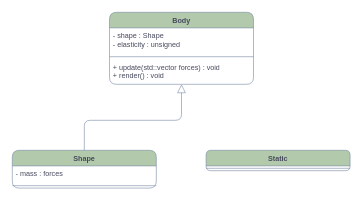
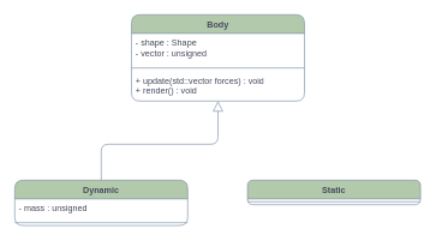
  <mxCell id="0" />
  <mxCell id="1" parent="0" />
  <mxCell id="2" style="edgeStyle=orthogonalEdgeStyle;rounded=1;orthogonalLoop=1;jettySize=auto;html=1;strokeColor=#788AA3;fontColor=#46495D;fillColor=#B2C9AB;endArrow=block;endFill=0;strokeWidth=1;endSize=12;startSize=6;" edge="1" parent="1" source="3" target="8"><mxGeometry relative="1" as="geometry" /></mxCell>
- <mxCell id="3" value="Shape" style="swimlane;fontStyle=1;align=center;verticalAlign=top;childLayout=stackLayout;horizontal=1;startSize=26;horizontalStack=0;resizeParent=1;resizeParentMax=0;resizeLast=0;collapsible=1;marginBottom=0;whiteSpace=wrap;html=1;rounded=1;strokeColor=#788AA3;fontColor=#46495D;fillColor=#B2C9AB;" vertex="1" parent="1"><mxGeometry x="20" y="250" width="240" height="63" as="geometry" /></mxCell>
- <mxCell id="4" value="- mass : forces&lt;div&gt;&lt;br&gt;&lt;/div&gt;" style="text;strokeColor=none;fillColor=none;align=left;verticalAlign=top;spacingLeft=4;spacingRight=4;overflow=hidden;rotatable=0;points=[[0,0.5],[1,0.5]];portConstraint=eastwest;whiteSpace=wrap;html=1;fontColor=#46495D;" vertex="1" parent="3"><mxGeometry y="26" width="240" height="29" as="geometry" /></mxCell>
+ <mxCell id="3" value="Dynamic" style="swimlane;fontStyle=1;align=center;verticalAlign=top;childLayout=stackLayout;horizontal=1;startSize=26;horizontalStack=0;resizeParent=1;resizeParentMax=0;resizeLast=0;collapsible=1;marginBottom=0;whiteSpace=wrap;html=1;rounded=1;strokeColor=#788AA3;fontColor=#46495D;fillColor=#B2C9AB;" vertex="1" parent="1"><mxGeometry x="20" y="250" width="240" height="63" as="geometry" /></mxCell>
+ <mxCell id="4" value="- mass : unsigned&lt;div&gt;&lt;br&gt;&lt;/div&gt;" style="text;strokeColor=none;fillColor=none;align=left;verticalAlign=top;spacingLeft=4;spacingRight=4;overflow=hidden;rotatable=0;points=[[0,0.5],[1,0.5]];portConstraint=eastwest;whiteSpace=wrap;html=1;fontColor=#46495D;" vertex="1" parent="3"><mxGeometry y="26" width="240" height="29" as="geometry" /></mxCell>
  <mxCell id="5" value="" style="line;strokeWidth=1;fillColor=none;align=left;verticalAlign=middle;spacingTop=-1;spacingLeft=3;spacingRight=3;rotatable=0;labelPosition=right;points=[];portConstraint=eastwest;strokeColor=inherit;rounded=1;fontColor=#46495D;" vertex="1" parent="3"><mxGeometry y="55" width="240" height="8" as="geometry" /></mxCell>
  <mxCell id="6" value="Static" style="swimlane;fontStyle=1;align=center;verticalAlign=top;childLayout=stackLayout;horizontal=1;startSize=26;horizontalStack=0;resizeParent=1;resizeParentMax=0;resizeLast=0;collapsible=1;marginBottom=0;whiteSpace=wrap;html=1;rounded=1;strokeColor=#788AA3;fontColor=#46495D;fillColor=#B2C9AB;" vertex="1" parent="1"><mxGeometry x="343" y="250" width="240" height="34" as="geometry" /></mxCell>
  <mxCell id="7" value="" style="line;strokeWidth=1;fillColor=none;align=left;verticalAlign=middle;spacingTop=-1;spacingLeft=3;spacingRight=3;rotatable=0;labelPosition=right;points=[];portConstraint=eastwest;strokeColor=inherit;rounded=1;fontColor=#46495D;" vertex="1" parent="6"><mxGeometry y="26" width="240" height="8" as="geometry" /></mxCell>
  <mxCell id="8" value="Body" style="swimlane;fontStyle=1;align=center;verticalAlign=top;childLayout=stackLayout;horizontal=1;startSize=26;horizontalStack=0;resizeParent=1;resizeParentMax=0;resizeLast=0;collapsible=1;marginBottom=0;whiteSpace=wrap;html=1;rounded=1;strokeColor=#788AA3;fontColor=#46495D;fillColor=#B2C9AB;" vertex="1" parent="1"><mxGeometry x="182" y="20" width="240" height="120" as="geometry"><mxRectangle x="294" y="127" width="67" height="29" as="alternateBounds" /></mxGeometry></mxCell>
- <mxCell id="9" value="&lt;div&gt;- shape : Shape&lt;/div&gt;&lt;div&gt;- elasticity : unsigned&lt;/div&gt;" style="text;strokeColor=none;fillColor=none;align=left;verticalAlign=top;spacingLeft=4;spacingRight=4;overflow=hidden;rotatable=0;points=[[0,0.5],[1,0.5]];portConstraint=eastwest;whiteSpace=wrap;html=1;fontColor=#46495D;" vertex="1" parent="8"><mxGeometry y="26" width="240" height="44" as="geometry" /></mxCell>
+ <mxCell id="9" value="&lt;div&gt;- shape : Shape&lt;/div&gt;&lt;div&gt;- vector : unsigned&lt;/div&gt;" style="text;strokeColor=none;fillColor=none;align=left;verticalAlign=top;spacingLeft=4;spacingRight=4;overflow=hidden;rotatable=0;points=[[0,0.5],[1,0.5]];portConstraint=eastwest;whiteSpace=wrap;html=1;fontColor=#46495D;" vertex="1" parent="8"><mxGeometry y="26" width="240" height="44" as="geometry" /></mxCell>
  <mxCell id="10" value="" style="line;strokeWidth=1;fillColor=none;align=left;verticalAlign=middle;spacingTop=-1;spacingLeft=3;spacingRight=3;rotatable=0;labelPosition=right;points=[];portConstraint=eastwest;strokeColor=inherit;rounded=1;fontColor=#46495D;" vertex="1" parent="8"><mxGeometry y="70" width="240" height="8" as="geometry" /></mxCell>
  <mxCell id="11" value="+ update(std::vector forces) : void&lt;div&gt;+ render() : void&lt;/div&gt;" style="text;strokeColor=none;fillColor=none;align=left;verticalAlign=top;spacingLeft=4;spacingRight=4;overflow=hidden;rotatable=0;points=[[0,0.5],[1,0.5]];portConstraint=eastwest;whiteSpace=wrap;html=1;fontColor=#46495D;" vertex="1" parent="8"><mxGeometry y="78" width="240" height="42" as="geometry" /></mxCell>
